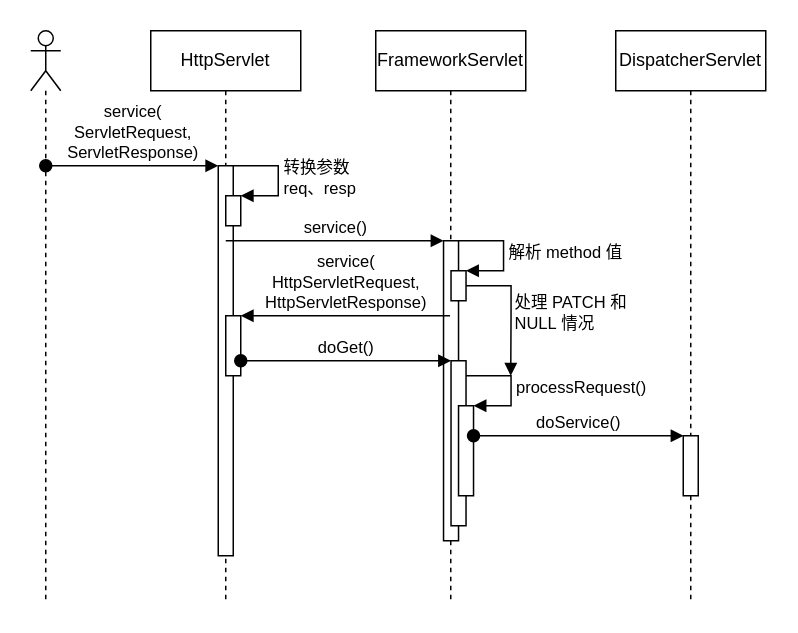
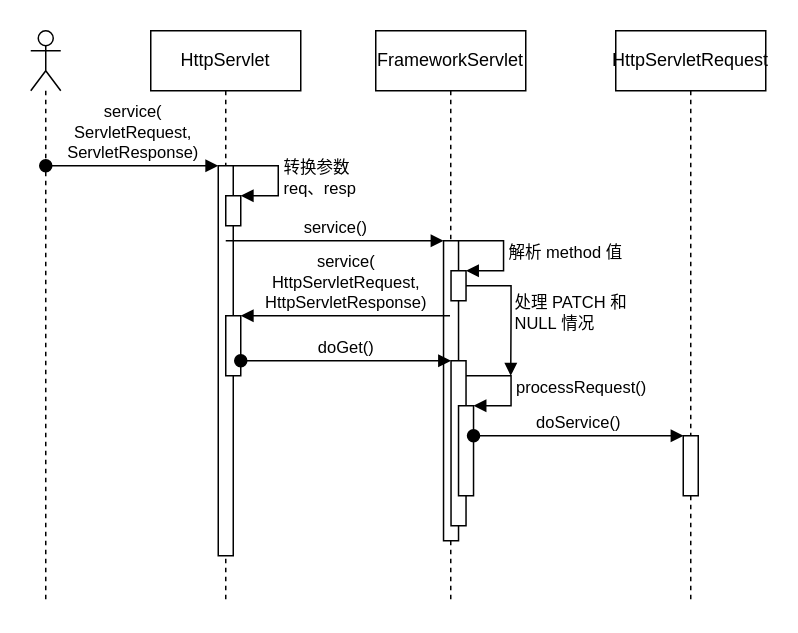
  <mxCell id="0" />
  <mxCell id="1" parent="0" />
  <mxCell id="2" value="" style="shape=umlLifeline;participant=umlActor;perimeter=lifelinePerimeter;whiteSpace=wrap;html=1;container=1;collapsible=0;recursiveResize=0;verticalAlign=top;spacingTop=36;outlineConnect=0;" vertex="1" parent="1"><mxGeometry x="20" y="20" width="20" height="380" as="geometry" /></mxCell>
  <mxCell id="3" value="HttpServlet" style="shape=umlLifeline;perimeter=lifelinePerimeter;whiteSpace=wrap;html=1;container=1;collapsible=0;recursiveResize=0;outlineConnect=0;" vertex="1" parent="1"><mxGeometry x="100" y="20" width="100" height="380" as="geometry" /></mxCell>
  <mxCell id="4" value="" style="html=1;points=[];perimeter=orthogonalPerimeter;" vertex="1" parent="3"><mxGeometry x="45" y="90" width="10" height="260" as="geometry" /></mxCell>
  <mxCell id="5" value="service(&lt;br&gt;ServletRequest,&lt;br&gt;ServletResponse)" style="html=1;verticalAlign=bottom;startArrow=oval;endArrow=block;startSize=8;rounded=0;" edge="1" target="4" parent="3"><mxGeometry relative="1" as="geometry"><mxPoint x="-70" y="90" as="sourcePoint" /></mxGeometry></mxCell>
  <mxCell id="6" value="" style="html=1;points=[];perimeter=orthogonalPerimeter;" vertex="1" parent="3"><mxGeometry x="50" y="110" width="10" height="20" as="geometry" /></mxCell>
  <mxCell id="7" value="转换参数&lt;br&gt;req、resp" style="edgeStyle=orthogonalEdgeStyle;html=1;align=left;spacingLeft=2;endArrow=block;rounded=0;entryX=1;entryY=0;" edge="1" target="6" parent="3"><mxGeometry relative="1" as="geometry"><mxPoint x="55" y="90" as="sourcePoint" /><Array as="points"><mxPoint x="85" y="90" /></Array></mxGeometry></mxCell>
  <mxCell id="8" value="" style="html=1;points=[];perimeter=orthogonalPerimeter;" vertex="1" parent="3"><mxGeometry x="50" y="190" width="10" height="40" as="geometry" /></mxCell>
  <mxCell id="9" value="FrameworkServlet" style="shape=umlLifeline;perimeter=lifelinePerimeter;whiteSpace=wrap;html=1;container=1;collapsible=0;recursiveResize=0;outlineConnect=0;" vertex="1" parent="1"><mxGeometry x="250" y="20" width="100" height="380" as="geometry" /></mxCell>
  <mxCell id="10" value="" style="html=1;points=[];perimeter=orthogonalPerimeter;" vertex="1" parent="9"><mxGeometry x="45.19" y="140" width="10" height="200" as="geometry" /></mxCell>
  <mxCell id="11" value="" style="html=1;points=[];perimeter=orthogonalPerimeter;" vertex="1" parent="9"><mxGeometry x="50.19" y="160" width="10" height="20" as="geometry" /></mxCell>
  <mxCell id="12" value="解析 method&amp;nbsp;值" style="edgeStyle=orthogonalEdgeStyle;html=1;align=left;spacingLeft=2;endArrow=block;rounded=0;entryX=1;entryY=0;" edge="1" parent="9" target="11"><mxGeometry relative="1" as="geometry"><mxPoint x="55.19" y="140" as="sourcePoint" /><Array as="points"><mxPoint x="85.19" y="140" /></Array></mxGeometry></mxCell>
  <mxCell id="13" value="" style="html=1;points=[];perimeter=orthogonalPerimeter;" vertex="1" parent="9"><mxGeometry x="50.19" y="220" width="10" height="110" as="geometry" /></mxCell>
  <mxCell id="14" value="" style="html=1;points=[];perimeter=orthogonalPerimeter;" vertex="1" parent="9"><mxGeometry x="55.19" y="250" width="10" height="60" as="geometry" /></mxCell>
  <mxCell id="15" value="processRequest()" style="edgeStyle=orthogonalEdgeStyle;html=1;align=left;spacingLeft=2;endArrow=block;rounded=0;entryX=1;entryY=0;" edge="1" target="14" parent="9"><mxGeometry relative="1" as="geometry"><mxPoint x="60.19" y="230" as="sourcePoint" /><Array as="points"><mxPoint x="90.19" y="230" /></Array></mxGeometry></mxCell>
  <mxCell id="16" value="doService()" style="html=1;verticalAlign=bottom;startArrow=oval;endArrow=block;startSize=8;rounded=0;" edge="1" parent="9"><mxGeometry relative="1" as="geometry"><mxPoint x="65.19" y="270" as="sourcePoint" /><mxPoint x="205.19" y="270" as="targetPoint" /><Array as="points"><mxPoint x="155.19" y="270" /></Array></mxGeometry></mxCell>
  <mxCell id="17" value="处理 PATCH&amp;nbsp;和&lt;br&gt;NULL&amp;nbsp;情况" style="edgeStyle=orthogonalEdgeStyle;html=1;align=left;spacingLeft=2;endArrow=block;rounded=0;" edge="1" parent="9"><mxGeometry x="0.067" y="-1" relative="1" as="geometry"><mxPoint x="60.19" y="170" as="sourcePoint" /><Array as="points"><mxPoint x="90.19" y="170" /><mxPoint x="90.19" y="190" /></Array><mxPoint x="90" y="230" as="targetPoint" /><mxPoint as="offset" /></mxGeometry></mxCell>
- <mxCell id="18" value="DispatcherServlet" style="shape=umlLifeline;perimeter=lifelinePerimeter;whiteSpace=wrap;html=1;container=1;collapsible=0;recursiveResize=0;outlineConnect=0;" vertex="1" parent="1"><mxGeometry x="410" y="20" width="100" height="380" as="geometry" /></mxCell>
+ <mxCell id="18" value="HttpServletRequest" style="shape=umlLifeline;perimeter=lifelinePerimeter;whiteSpace=wrap;html=1;container=1;collapsible=0;recursiveResize=0;outlineConnect=0;" vertex="1" parent="1"><mxGeometry x="410" y="20" width="100" height="380" as="geometry" /></mxCell>
  <mxCell id="19" value="" style="html=1;points=[];perimeter=orthogonalPerimeter;" vertex="1" parent="18"><mxGeometry x="45" y="270" width="10" height="40" as="geometry" /></mxCell>
  <mxCell id="20" value="service()" style="html=1;verticalAlign=bottom;endArrow=block;entryX=0;entryY=0;rounded=0;" edge="1" target="10" parent="1"><mxGeometry relative="1" as="geometry"><mxPoint x="150" y="160" as="sourcePoint" /></mxGeometry></mxCell>
  <mxCell id="21" value="service(&lt;br&gt;HttpServletRequest,&lt;br&gt;HttpServletResponse)" style="html=1;verticalAlign=bottom;endArrow=block;entryX=1;entryY=0;rounded=0;" edge="1" target="8" parent="1" source="9"><mxGeometry relative="1" as="geometry"><mxPoint x="220" y="210" as="sourcePoint" /></mxGeometry></mxCell>
  <mxCell id="22" value="doGet()" style="html=1;verticalAlign=bottom;startArrow=oval;endArrow=block;startSize=8;rounded=0;" edge="1" target="13" parent="1" source="8"><mxGeometry relative="1" as="geometry"><mxPoint x="235" y="260" as="sourcePoint" /></mxGeometry></mxCell>
